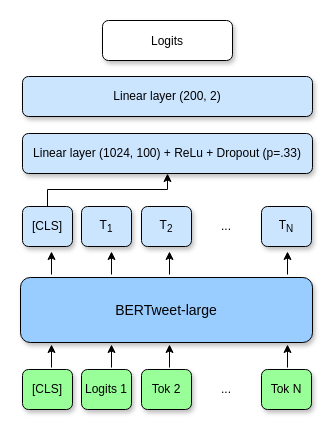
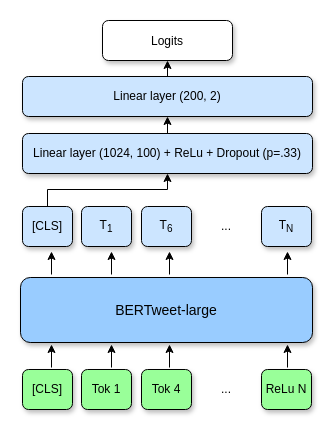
  <mxCell id="0" />
  <mxCell id="1" parent="0" />
  <mxCell id="2" value="[CLS]" style="text;html=1;strokeColor=default;fillColor=#99FF99;align=center;verticalAlign=middle;whiteSpace=wrap;rounded=1;labelBackgroundColor=none;shadow=1;" parent="1" vertex="1"><mxGeometry x="22" y="369" width="50" height="40" as="geometry" /></mxCell>
- <mxCell id="3" value="Logits 1" style="text;html=1;strokeColor=default;fillColor=#99FF99;align=center;verticalAlign=middle;whiteSpace=wrap;rounded=1;labelBackgroundColor=none;shadow=1;" parent="1" vertex="1"><mxGeometry x="81" y="369" width="50" height="40" as="geometry" /></mxCell>
- <mxCell id="4" value="Tok 2" style="text;html=1;strokeColor=default;fillColor=#99FF99;align=center;verticalAlign=middle;whiteSpace=wrap;rounded=1;labelBackgroundColor=none;shadow=1;" parent="1" vertex="1"><mxGeometry x="141" y="369" width="50" height="40" as="geometry" /></mxCell>
- <mxCell id="5" value="Tok N" style="text;html=1;strokeColor=default;fillColor=#99FF99;align=center;verticalAlign=middle;whiteSpace=wrap;rounded=1;labelBackgroundColor=none;shadow=1;" parent="1" vertex="1"><mxGeometry x="261" y="369" width="50" height="40" as="geometry" /></mxCell>
+ <mxCell id="3" value="Tok 1" style="text;html=1;strokeColor=default;fillColor=#99FF99;align=center;verticalAlign=middle;whiteSpace=wrap;rounded=1;labelBackgroundColor=none;shadow=1;" parent="1" vertex="1"><mxGeometry x="81" y="369" width="50" height="40" as="geometry" /></mxCell>
+ <mxCell id="4" value="Tok 4" style="text;html=1;strokeColor=default;fillColor=#99FF99;align=center;verticalAlign=middle;whiteSpace=wrap;rounded=1;labelBackgroundColor=none;shadow=1;" parent="1" vertex="1"><mxGeometry x="141" y="369" width="50" height="40" as="geometry" /></mxCell>
+ <mxCell id="5" value="ReLu N" style="text;html=1;strokeColor=default;fillColor=#99FF99;align=center;verticalAlign=middle;whiteSpace=wrap;rounded=1;labelBackgroundColor=none;shadow=1;" parent="1" vertex="1"><mxGeometry x="261" y="369" width="50" height="40" as="geometry" /></mxCell>
  <mxCell id="6" value="..." style="text;html=1;strokeColor=none;fillColor=none;align=center;verticalAlign=middle;whiteSpace=wrap;rounded=0;labelBackgroundColor=none;shadow=1;" parent="1" vertex="1"><mxGeometry x="201" y="369" width="50" height="40" as="geometry" /></mxCell>
  <mxCell id="7" value="&lt;font style=&quot;font-size: 14px&quot;&gt;BERTweet-large&lt;/font&gt;" style="text;html=1;strokeColor=default;fillColor=#99CCFF;align=center;verticalAlign=middle;whiteSpace=wrap;rounded=1;labelBackgroundColor=none;shadow=1;" parent="1" vertex="1"><mxGeometry x="20" y="277" width="292" height="65" as="geometry" /></mxCell>
  <mxCell id="8" value="[CLS]" style="text;html=1;strokeColor=default;fillColor=#CCE5FF;align=center;verticalAlign=middle;whiteSpace=wrap;rounded=1;labelBackgroundColor=none;shadow=1;" parent="1" vertex="1"><mxGeometry x="22" y="206" width="50" height="40" as="geometry" /></mxCell>
  <mxCell id="9" value="T&lt;sub&gt;1&lt;/sub&gt;" style="text;html=1;strokeColor=default;fillColor=#CCE5FF;align=center;verticalAlign=middle;whiteSpace=wrap;rounded=1;labelBackgroundColor=none;shadow=1;" parent="1" vertex="1"><mxGeometry x="81" y="206" width="50" height="40" as="geometry" /></mxCell>
- <mxCell id="10" value="T&lt;sub&gt;2&lt;/sub&gt;" style="text;html=1;strokeColor=default;fillColor=#CCE5FF;align=center;verticalAlign=middle;whiteSpace=wrap;rounded=1;labelBackgroundColor=none;shadow=1;" parent="1" vertex="1"><mxGeometry x="141" y="206" width="50" height="40" as="geometry" /></mxCell>
+ <mxCell id="10" value="T&lt;sub&gt;6&lt;/sub&gt;" style="text;html=1;strokeColor=default;fillColor=#CCE5FF;align=center;verticalAlign=middle;whiteSpace=wrap;rounded=1;labelBackgroundColor=none;shadow=1;" parent="1" vertex="1"><mxGeometry x="141" y="206" width="50" height="40" as="geometry" /></mxCell>
  <mxCell id="11" value="T&lt;sub&gt;N&lt;/sub&gt;" style="text;html=1;strokeColor=default;fillColor=#CCE5FF;align=center;verticalAlign=middle;whiteSpace=wrap;rounded=1;labelBackgroundColor=none;shadow=1;" parent="1" vertex="1"><mxGeometry x="261" y="206" width="50" height="40" as="geometry" /></mxCell>
  <mxCell id="12" value="..." style="text;html=1;strokeColor=none;fillColor=none;align=center;verticalAlign=middle;whiteSpace=wrap;rounded=1;labelBackgroundColor=none;shadow=1;" parent="1" vertex="1"><mxGeometry x="201" y="206" width="50" height="40" as="geometry" /></mxCell>
  <mxCell id="13" value="" style="endArrow=classic;html=1;rounded=0;fontSize=14;strokeWidth=1;shadow=0;" parent="1" edge="1"><mxGeometry width="50" height="50" relative="1" as="geometry"><mxPoint x="51" y="367" as="sourcePoint" /><mxPoint x="51" y="344" as="targetPoint" /></mxGeometry></mxCell>
  <mxCell id="14" value="" style="endArrow=classic;html=1;rounded=0;fontSize=14;strokeWidth=1;shadow=0;" parent="1" edge="1"><mxGeometry width="50" height="50" relative="1" as="geometry"><mxPoint x="111" y="367" as="sourcePoint" /><mxPoint x="111" y="344" as="targetPoint" /></mxGeometry></mxCell>
  <mxCell id="15" value="" style="endArrow=classic;html=1;rounded=0;fontSize=14;strokeWidth=1;shadow=0;" parent="1" edge="1"><mxGeometry width="50" height="50" relative="1" as="geometry"><mxPoint x="169" y="367" as="sourcePoint" /><mxPoint x="169" y="344" as="targetPoint" /></mxGeometry></mxCell>
  <mxCell id="16" value="" style="endArrow=classic;html=1;rounded=0;fontSize=14;strokeWidth=1;shadow=0;" parent="1" edge="1"><mxGeometry width="50" height="50" relative="1" as="geometry"><mxPoint x="287" y="367" as="sourcePoint" /><mxPoint x="287" y="344" as="targetPoint" /></mxGeometry></mxCell>
  <mxCell id="17" value="" style="endArrow=classic;html=1;rounded=0;fontSize=14;strokeWidth=1;" parent="1" edge="1"><mxGeometry width="50" height="50" relative="1" as="geometry"><mxPoint x="51" y="274" as="sourcePoint" /><mxPoint x="51" y="251" as="targetPoint" /></mxGeometry></mxCell>
  <mxCell id="18" value="" style="endArrow=classic;html=1;rounded=0;fontSize=14;strokeWidth=1;" parent="1" edge="1"><mxGeometry width="50" height="50" relative="1" as="geometry"><mxPoint x="111" y="274" as="sourcePoint" /><mxPoint x="111" y="251" as="targetPoint" /></mxGeometry></mxCell>
  <mxCell id="19" value="" style="endArrow=classic;html=1;rounded=0;fontSize=14;strokeWidth=1;" parent="1" edge="1"><mxGeometry width="50" height="50" relative="1" as="geometry"><mxPoint x="169" y="274" as="sourcePoint" /><mxPoint x="169" y="251" as="targetPoint" /></mxGeometry></mxCell>
  <mxCell id="20" value="" style="endArrow=classic;html=1;rounded=0;fontSize=14;strokeWidth=1;" parent="1" edge="1"><mxGeometry width="50" height="50" relative="1" as="geometry"><mxPoint x="287" y="274" as="sourcePoint" /><mxPoint x="287" y="251" as="targetPoint" /></mxGeometry></mxCell>
  <mxCell id="21" value="Linear layer (1024, 100) + ReLu + Dropout (p=.33)" style="text;html=1;strokeColor=default;fillColor=#CCE5FF;align=center;verticalAlign=middle;whiteSpace=wrap;rounded=1;labelBackgroundColor=none;glass=0;sketch=0;shadow=1;" parent="1" vertex="1"><mxGeometry x="22" y="133" width="290" height="40" as="geometry" /></mxCell>
  <mxCell id="22" value="Linear layer (200, 2)" style="text;html=1;strokeColor=default;fillColor=#CCE5FF;align=center;verticalAlign=middle;whiteSpace=wrap;rounded=1;labelBackgroundColor=none;glass=0;sketch=0;shadow=1;" parent="1" vertex="1"><mxGeometry x="22" y="76" width="290" height="40" as="geometry" /></mxCell>
  <mxCell id="23" value="&lt;font style=&quot;font-size: 12px&quot;&gt;Logits&lt;/font&gt;" style="whiteSpace=wrap;html=1;shadow=1;labelBackgroundColor=none;fontSize=14;strokeColor=default;fillColor=default;rounded=1;" parent="1" vertex="1"><mxGeometry x="102" y="20" width="130" height="40" as="geometry" /></mxCell>
  <mxCell id="24" value="" style="endArrow=classic;html=1;rounded=0;fontSize=14;strokeWidth=1;entryX=0.5;entryY=1;entryDx=0;entryDy=0;exitX=0.5;exitY=0;exitDx=0;exitDy=0;" parent="1" source="8" target="21" edge="1"><mxGeometry width="50" height="50" relative="1" as="geometry"><mxPoint x="51" y="203" as="sourcePoint" /><mxPoint x="51" y="180" as="targetPoint" /><Array as="points"><mxPoint x="47" y="189" /><mxPoint x="167" y="189" /></Array></mxGeometry></mxCell>
+ <mxCell id="25" value="" style="endArrow=classic;html=1;rounded=0;fontSize=14;strokeWidth=1;exitX=0.5;exitY=0;exitDx=0;exitDy=0;" parent="1" source="21" target="22" edge="1"><mxGeometry width="50" height="50" relative="1" as="geometry"><mxPoint x="168" y="139" as="sourcePoint" /><mxPoint x="168" y="109" as="targetPoint" /></mxGeometry></mxCell>
+ <mxCell id="26" value="" style="endArrow=classic;html=1;rounded=0;fontSize=14;strokeWidth=1;exitX=0.5;exitY=0;exitDx=0;exitDy=0;entryX=0.5;entryY=1;entryDx=0;entryDy=0;" parent="1" source="22" target="23" edge="1"><mxGeometry width="50" height="50" relative="1" as="geometry"><mxPoint x="168" y="75" as="sourcePoint" /><mxPoint x="168" y="52" as="targetPoint" /></mxGeometry></mxCell>
